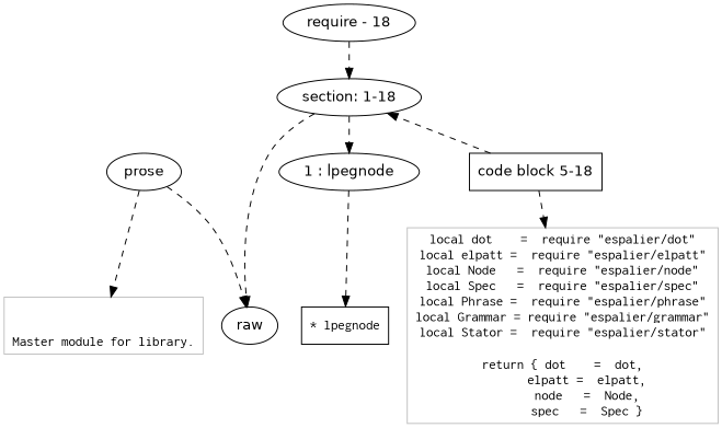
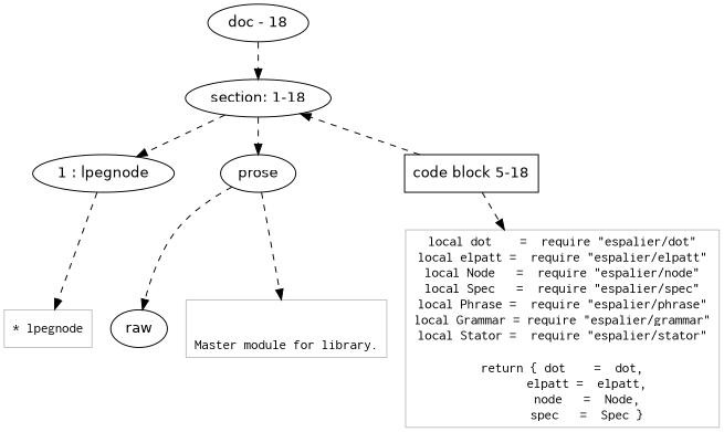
  digraph {
    node [fontname=Helvetica]
    edge [style=dashed]
    n1 [label="section: 1-18"]
    n2 [label="1 : lpegnode"]
    n3 [label=prose]
    n4 [label="code block 5-18" shape=box]
    n5 [label=raw]
-   n6 [color=black fontname=Inconsolata label="* lpegnode" shape=rectangle]
+   n6 [color=Gray fontname=Inconsolata label="* lpegnode" shape=rectangle]
    n7 [color=Gray fontname=Inconsolata label="\n\nMaster module for library.\n" shape=rectangle]
    n8 [color=Gray fontname=Inconsolata label="local dot    =  require \"espalier/dot\"\nlocal elpatt =  require \"espalier/elpatt\"\nlocal Node   =  require \"espalier/node\"\nlocal Spec   =  require \"espalier/spec\"\nlocal Phrase =  require \"espalier/phrase\"\nlocal Grammar = require \"espalier/grammar\"\nlocal Stator =  require \"espalier/stator\"\n\nreturn { dot    =  dot,\n       elpatt =  elpatt,\n       node   =  Node,\n       spec   =  Spec }" shape=rectangle]
-   n9 [label="require - 18"]
+   n9 [label="doc - 18"]
    subgraph sub_1 {
      rank=same
      n1
    }
    subgraph sub_2 {
      rank=same
      n2
      n3
      n4
    }
    subgraph sub_3 {
      rank=same
      n5
    }
    n1 -> n2
-   n1 -> n5
+   n1 -> n3
    n2 -> n6
    n3 -> n5
    n3 -> n7
    n4 -> n1
    n4 -> n8
    n9 -> n1
  }
